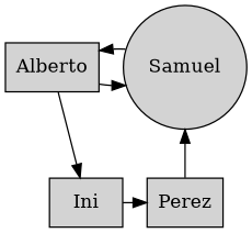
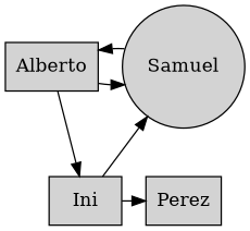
  digraph {
    node [shape=box style=filled]
    n1 [label=Alberto]
    n2 [label=Samuel shape=circle]
    n3 [label=Ini]
    n4 [label=Perez]
    subgraph sub_1 {
      rank=same
      n1
      n2
    }
    subgraph sub_2 {
      rank=same
      n1
      n2
    }
    subgraph sub_3 {
      rank=same
      n3
      n4
    }
    n1 -> n2 [constraint=false]
    n1 -> n3
    n2 -> n1 [constraint=false]
    n3 -> n4
-   n4 -> n2 [rankdir=UD]
+   n3 -> n2 [rankdir=UD]
  }
